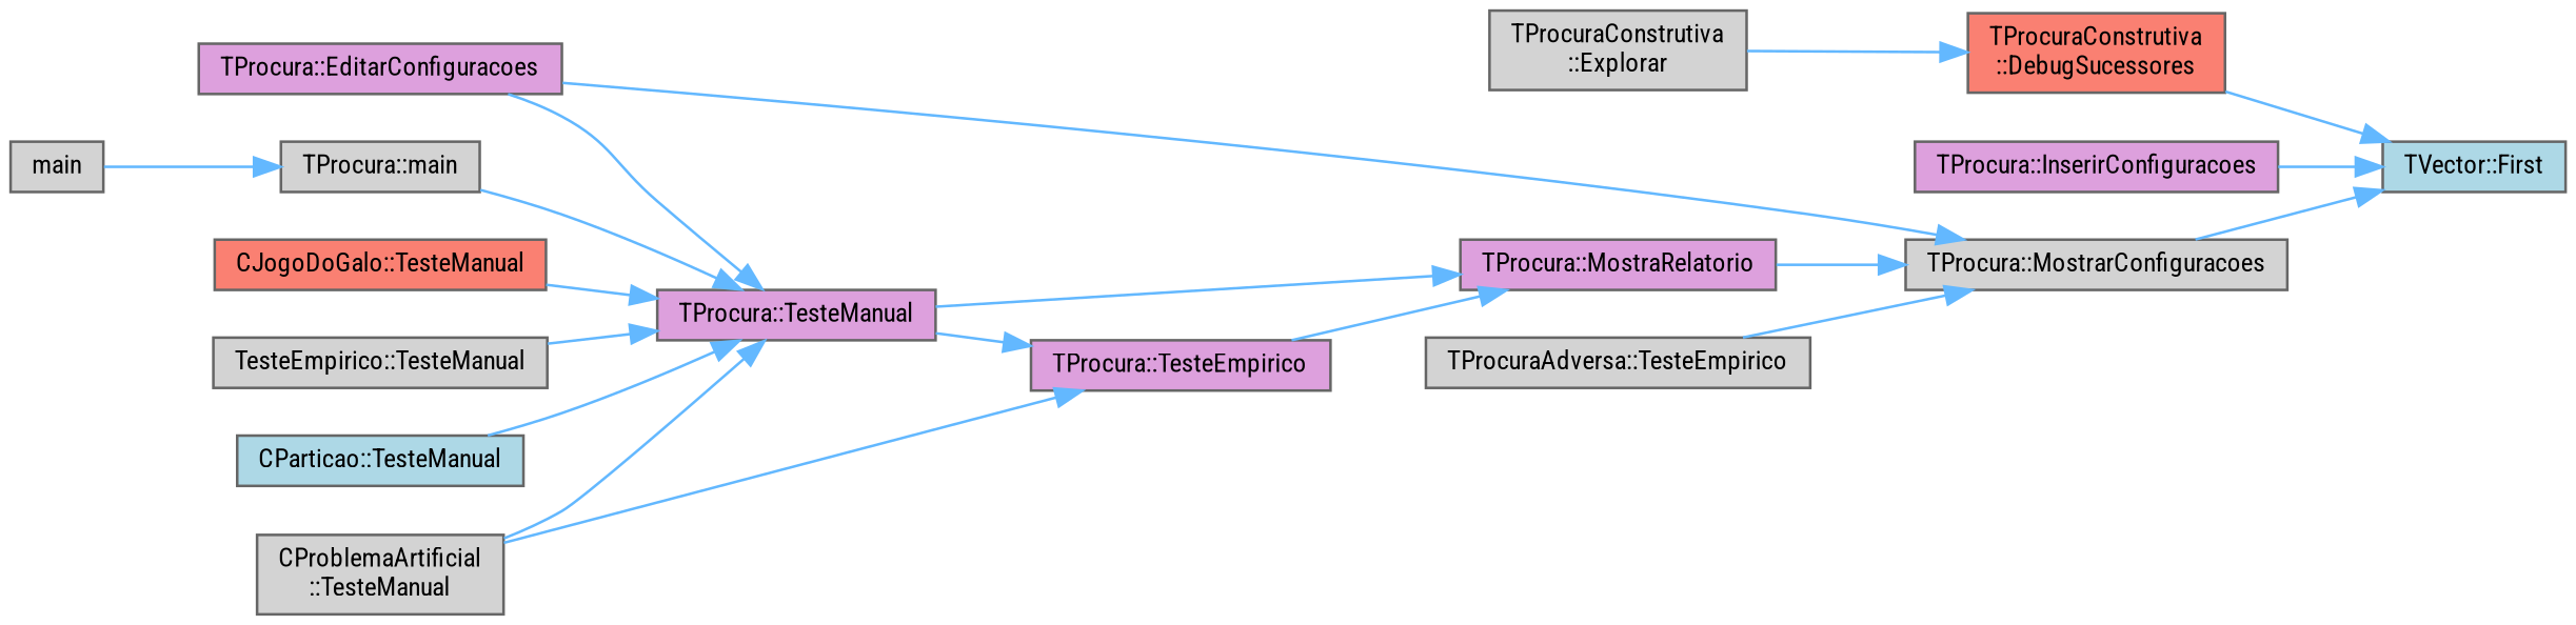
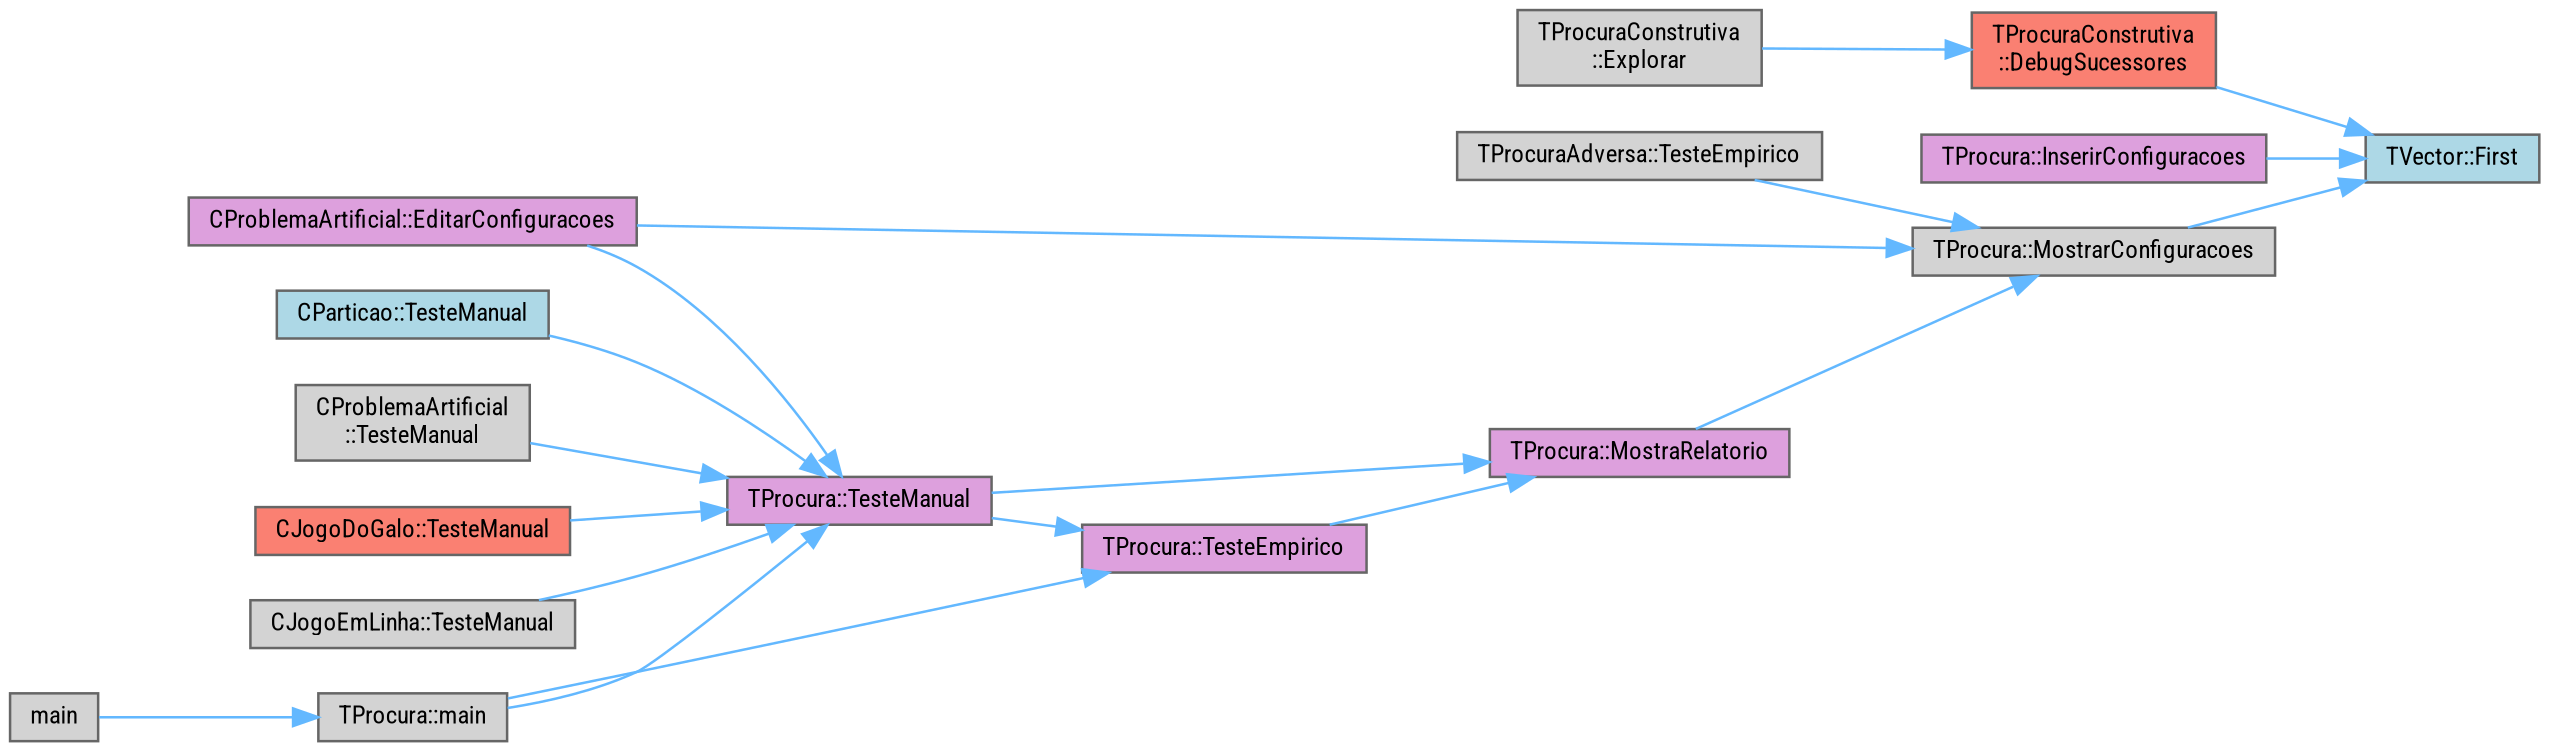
  digraph {
    fontname="Roboto Condensed"
    rankdir=RL
    node [color=grey40 fillcolor=lightgrey fontname="Roboto Condensed" fontsize=10 shape=box style=filled]
    edge [color=steelblue1 dir=back fontname="Roboto Condensed" fontsize=10 labelfontname=Helvetica labelfontsize=10 style=solid]
    n1 [color=gray40 fillcolor=lightblue fontcolor=black height=0.2 label="TVector::First" width=0.4]
    n2 [fillcolor=salmon height=0.2 label="TProcuraConstrutiva\l::DebugSucessores" width=0.4]
    n3 [fillcolor=plum height=0.2 label="TProcura::InserirConfiguracoes" width=0.4]
    n4 [height=0.2 label="TProcura::MostrarConfiguracoes" width=0.4]
    n5 [height=0.2 label="TProcuraConstrutiva\l::Explorar" width=0.4]
-   n6 [fillcolor=plum height=0.2 label="TProcura::EditarConfiguracoes" width=0.4]
+   n6 [fillcolor=plum height=0.2 label="CProblemaArtificial::EditarConfiguracoes" width=0.4]
    n7 [fillcolor=plum height=0.2 label="TProcura::MostraRelatorio" width=0.4]
    n8 [height=0.2 label="TProcuraAdversa::TesteEmpirico" width=0.4]
    n9 [fillcolor=plum height=0.2 label="TProcura::TesteManual" width=0.4]
    n10 [fillcolor=plum height=0.2 label="TProcura::TesteEmpirico" width=0.4]
    n11 [height=0.2 label="TProcura::main" width=0.4]
    n12 [fillcolor=salmon height=0.2 label="CJogoDoGalo::TesteManual" width=0.4]
-   n13 [height=0.2 label="TesteEmpirico::TesteManual" width=0.4]
+   n13 [height=0.2 label="CJogoEmLinha::TesteManual" width=0.4]
    n14 [fillcolor=lightblue height=0.2 label="CParticao::TesteManual" width=0.4]
    n15 [height=0.2 label="CProblemaArtificial\l::TesteManual" width=0.4]
    n16 [height=0.2 label=main width=0.4]
    n1 -> n2
    n1 -> n3
    n1 -> n4
    n2 -> n5
    n4 -> n6
    n4 -> n7
    n4 -> n8
    n7 -> n9
    n7 -> n10
    n9 -> n6
    n9 -> n11
    n9 -> n12
    n9 -> n13
    n9 -> n14
    n9 -> n15
    n10 -> n9
-   n10 -> n15
+   n10 -> n11
    n11 -> n16
  }
